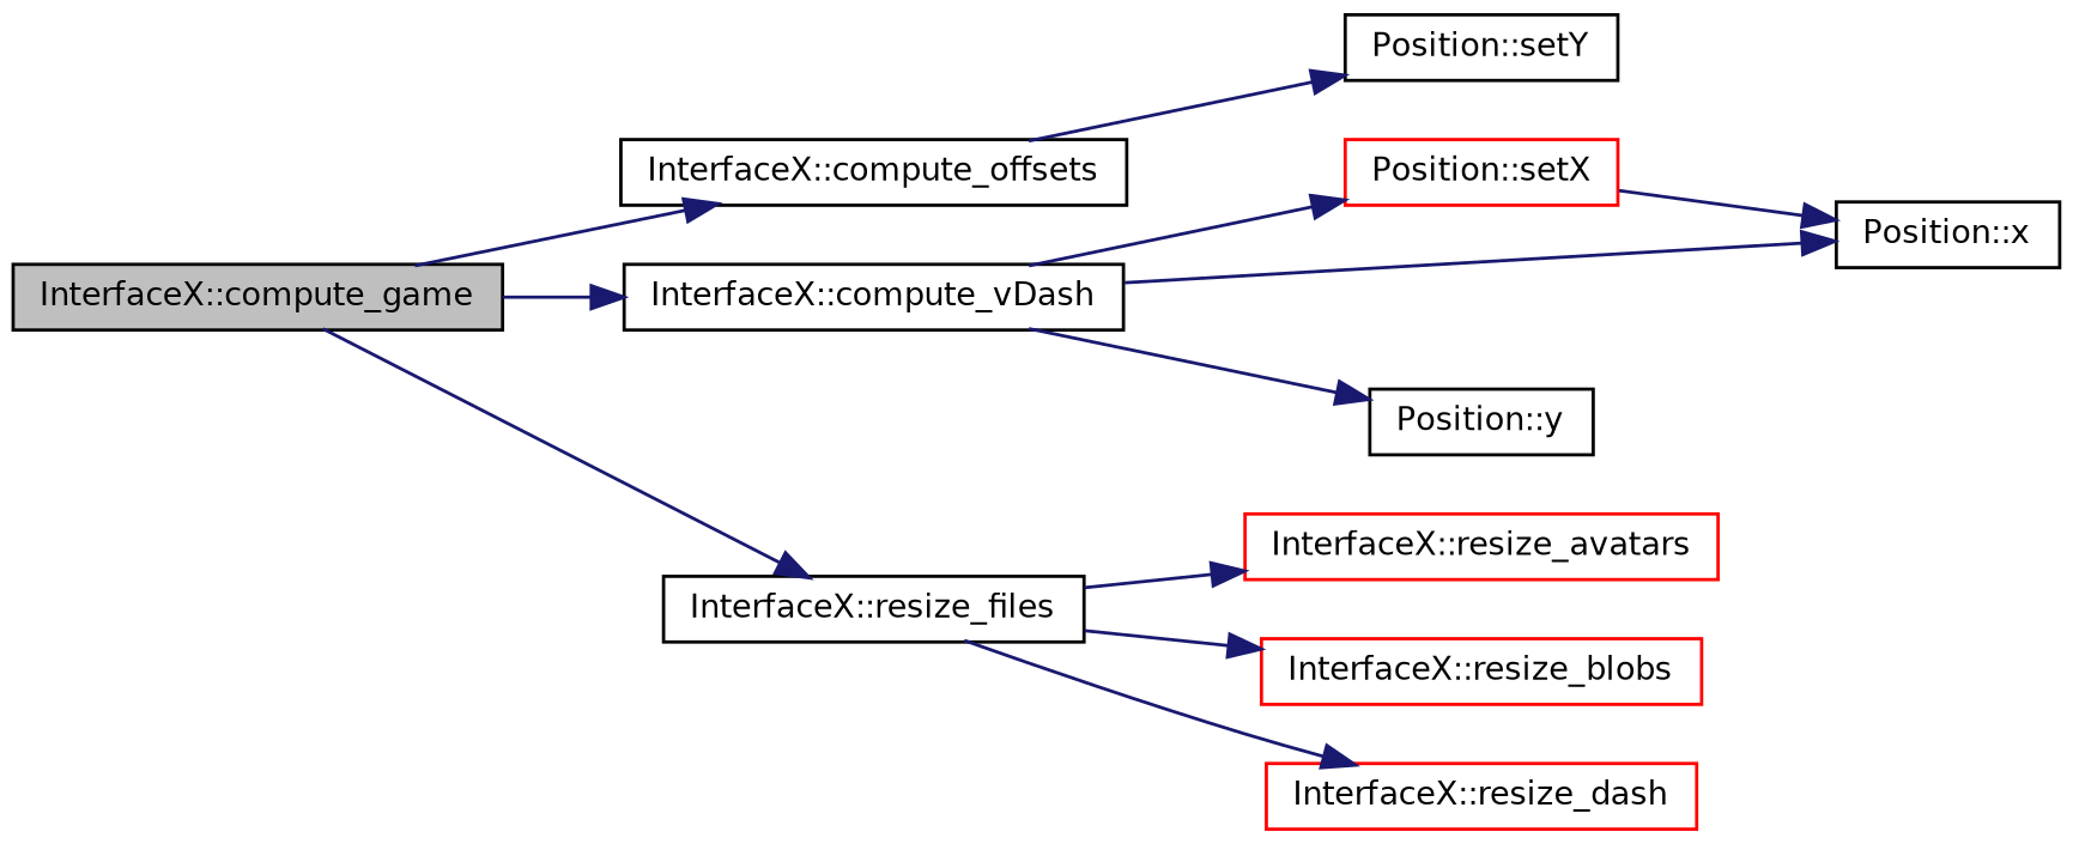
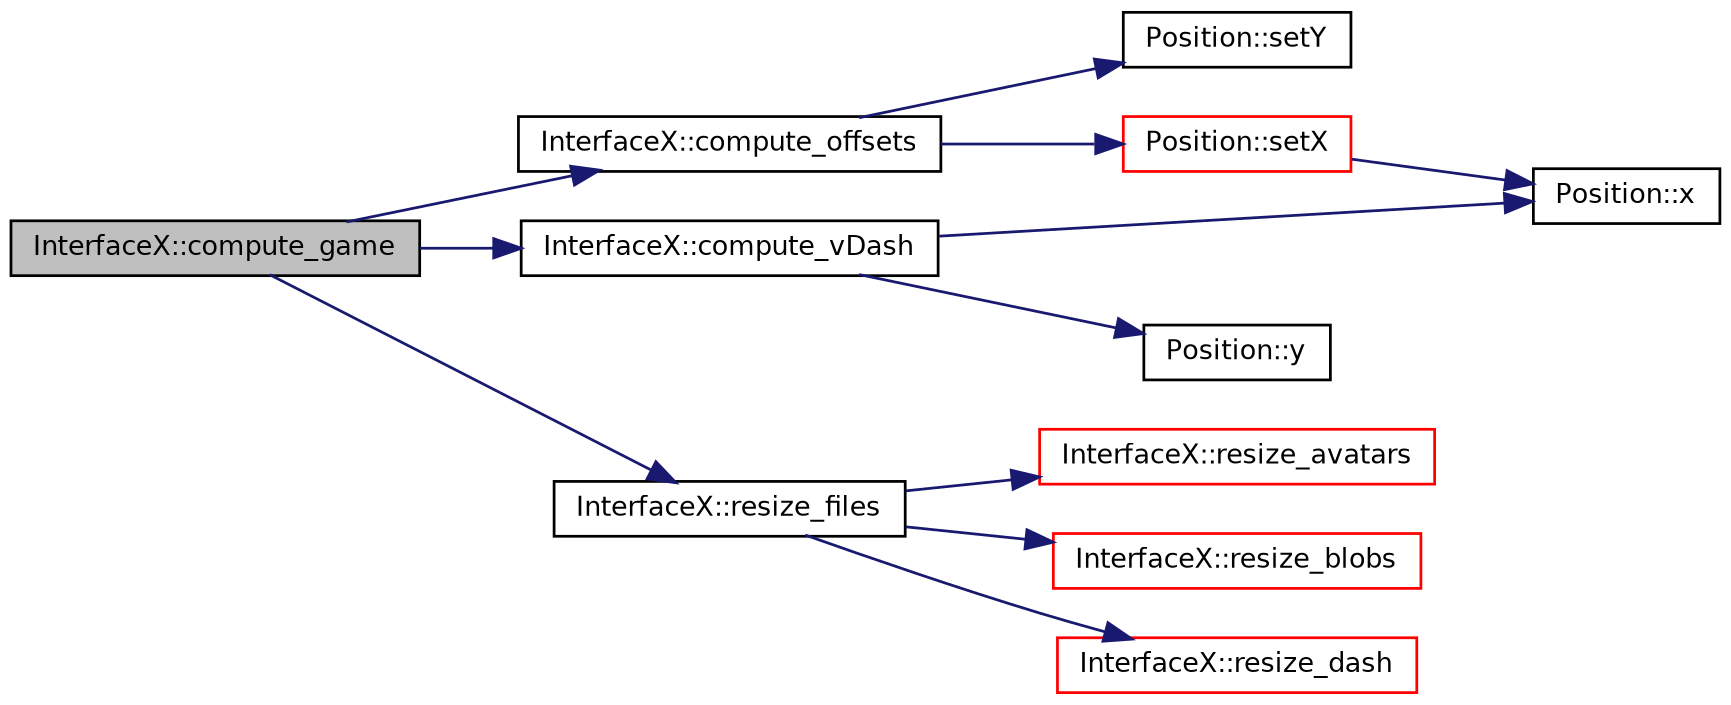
  digraph {
    rankdir=LR
    node [color=black fontname=Helvetica fontsize=10 shape=record]
    edge [color=midnightblue fontname=Helvetica fontsize=10 labelfontname=Helvetica labelfontsize=10 style=solid]
    n1 [fillcolor=grey75 fontcolor=black height=0.2 label="InterfaceX::compute_game" style=filled width=0.4]
    n2 [height=0.2 label="InterfaceX::compute_offsets" width=0.4]
    n3 [height=0.2 label="InterfaceX::compute_vDash" width=0.4]
    n4 [height=0.2 label="InterfaceX::resize_files" width=0.4]
    n5 [color=red height=0.2 label="Position::setX" width=0.4]
    n6 [height=0.2 label="Position::setY" width=0.4]
    n7 [height=0.2 label="Position::x" width=0.4]
    n8 [height=0.2 label="Position::y" width=0.4]
    n9 [color=red height=0.2 label="InterfaceX::resize_avatars" width=0.4]
    n10 [color=red height=0.2 label="InterfaceX::resize_blobs" width=0.4]
    n11 [color=red height=0.2 label="InterfaceX::resize_dash" width=0.4]
    n1 -> n2
    n1 -> n3
    n1 -> n4
-   n3 -> n5
+   n2 -> n5
    n2 -> n6
    n3 -> n7
    n3 -> n8
    n4 -> n9
    n4 -> n10
    n4 -> n11
    n5 -> n7
  }
